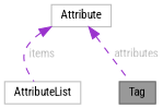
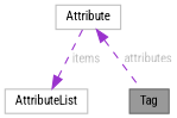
  digraph {
    fontname="Roboto Condensed"
    node [color=grey75 fillcolor=white fontname="Roboto Condensed" fontsize=10 shape=box style=filled]
    edge [color=darkorchid3 dir=back fontcolor=grey fontname="Roboto Condensed" fontsize=10 labelfontname=Helvetica labelfontsize=10 style=dashed]
    n1 [color=gray40 fillcolor=grey60 fontcolor=black height=0.2 label=Tag width=0.4]
    n2 [height=0.2 label=AttributeList width=0.4]
    n3 [height=0.2 label=Attribute width=0.4]
    n3 -> n1 [label=" attributes"]
-   n3 -> n2 [label=" items"]
+   n2 -> n3 [label=" items"]
  }
